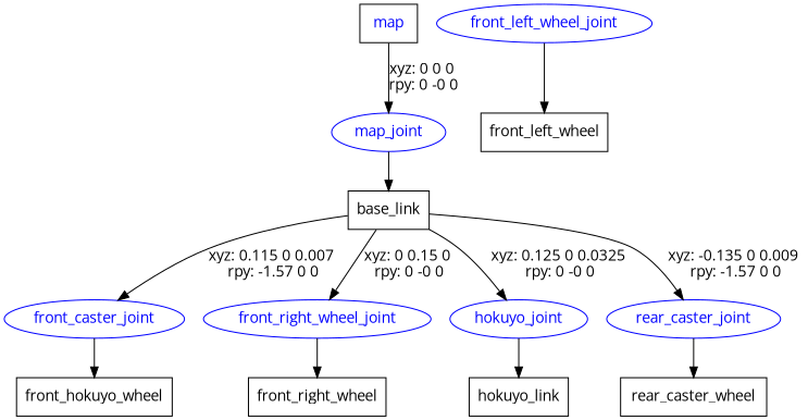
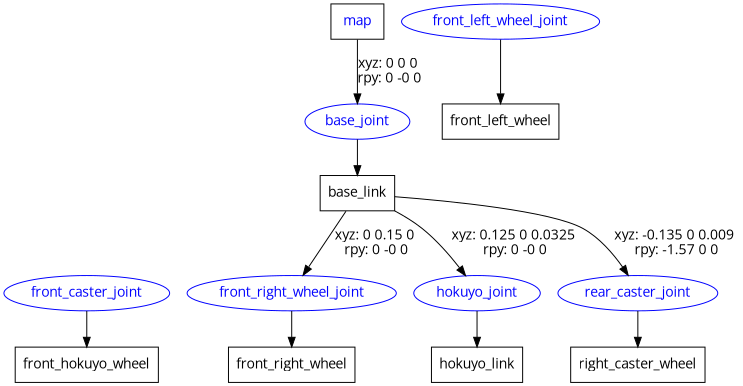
  digraph {
    fontname="Open Sans"
    node [fontcolor=blue fontname="Open Sans" shape=box]
    edge [fontname="Open Sans"]
    n1 [label=map]
-   map_joint [color=blue shape=ellipse]
+   map_joint [color=blue shape=ellipse label=base_joint]
    n3 [label=base_link fontcolor=""]
    front_caster_joint [color=blue shape=ellipse]
    front_right_wheel_joint [color=blue shape=ellipse]
    hokuyo_joint [color=blue shape=ellipse]
    rear_caster_joint [color=blue shape=ellipse]
    n8 [label=front_hokuyo_wheel fontcolor=""]
    front_left_wheel_joint [color=blue shape=ellipse]
    n10 [label=front_left_wheel fontcolor=""]
    n11 [label=front_right_wheel fontcolor=""]
    n12 [label=hokuyo_link fontcolor=""]
-   n13 [label=rear_caster_wheel fontcolor=""]
+   n13 [label=right_caster_wheel fontcolor=""]
    n1 -> map_joint [label="xyz: 0 0 0 \nrpy: 0 -0 0"]
    map_joint -> n3
-   n3 -> front_caster_joint [label="xyz: 0.115 0 0.007 \nrpy: -1.57 0 0"]
    n3 -> front_right_wheel_joint [label="xyz: 0 0.15 0 \nrpy: 0 -0 0"]
    n3 -> hokuyo_joint [label="xyz: 0.125 0 0.0325 \nrpy: 0 -0 0"]
    n3 -> rear_caster_joint [label="xyz: -0.135 0 0.009 \nrpy: -1.57 0 0"]
    front_caster_joint -> n8
    front_right_wheel_joint -> n11
    hokuyo_joint -> n12
    rear_caster_joint -> n13
    front_left_wheel_joint -> n10
  }
